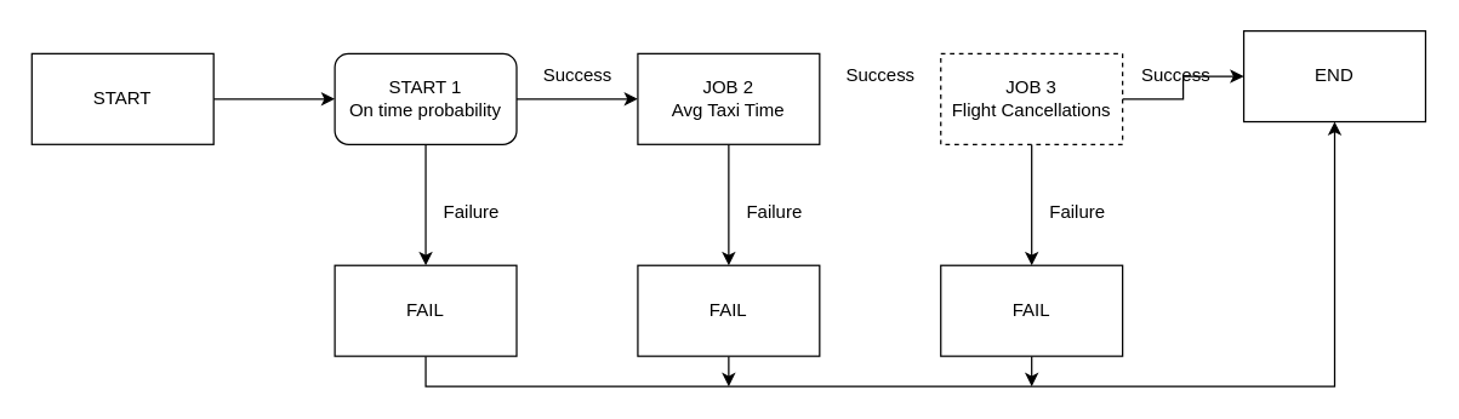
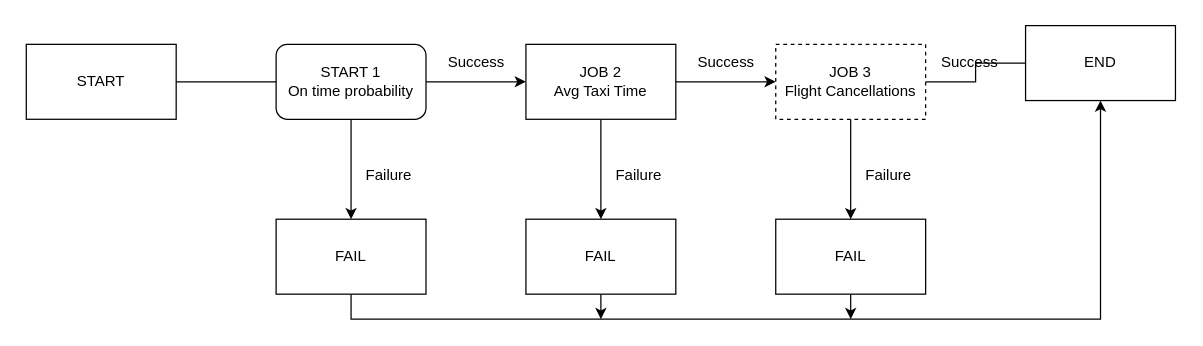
  <mxCell id="0" />
  <mxCell id="1" parent="0" />
- <mxCell id="2" style="edgeStyle=orthogonalEdgeStyle;rounded=0;orthogonalLoop=1;jettySize=auto;html=1;exitX=1;exitY=0.5;exitDx=0;exitDy=0;entryX=0;entryY=0.5;entryDx=0;entryDy=0;strokeColor=light-dark(#000000,#66FF66);" edge="1" parent="1" source="3" target="6"><mxGeometry relative="1" as="geometry" /></mxCell>
+ <mxCell id="2" style="edgeStyle=orthogonalEdgeStyle;rounded=0;orthogonalLoop=1;jettySize=auto;html=1;exitX=1;exitY=0.5;exitDx=0;exitDy=0;entryX=0;entryY=0.5;entryDx=0;entryDy=0;strokeColor=light-dark(#000000,#66FF66);endArrow=none;" edge="1" parent="1" source="3" target="6"><mxGeometry relative="1" as="geometry" /></mxCell>
  <mxCell id="3" value="START" style="rounded=0;whiteSpace=wrap;html=1;" vertex="1" parent="1"><mxGeometry x="20" y="35" width="120" height="60" as="geometry" /></mxCell>
  <mxCell id="4" style="edgeStyle=orthogonalEdgeStyle;rounded=0;orthogonalLoop=1;jettySize=auto;html=1;exitX=1;exitY=0.5;exitDx=0;exitDy=0;entryX=0;entryY=0.5;entryDx=0;entryDy=0;strokeColor=light-dark(#000000,#33FF33);" edge="1" parent="1" source="6" target="9"><mxGeometry relative="1" as="geometry" /></mxCell>
  <mxCell id="5" style="edgeStyle=orthogonalEdgeStyle;rounded=0;orthogonalLoop=1;jettySize=auto;html=1;exitX=0.5;exitY=1;exitDx=0;exitDy=0;entryX=0.5;entryY=0;entryDx=0;entryDy=0;strokeColor=light-dark(#000000,#FF0000);" edge="1" parent="1" source="6" target="15"><mxGeometry relative="1" as="geometry" /></mxCell>
  <mxCell id="6" value="START 1&lt;div&gt;On time probability&lt;/div&gt;" style="rounded=1;whiteSpace=wrap;html=1;" vertex="1" parent="1"><mxGeometry x="220" y="35" width="120" height="60" as="geometry" /></mxCell>
+ <mxCell id="7" style="edgeStyle=orthogonalEdgeStyle;rounded=0;orthogonalLoop=1;jettySize=auto;html=1;exitX=1;exitY=0.5;exitDx=0;exitDy=0;entryX=0;entryY=0.5;entryDx=0;entryDy=0;strokeColor=light-dark(#000000,#33FF33);" edge="1" parent="1" source="9" target="12"><mxGeometry relative="1" as="geometry" /></mxCell>
  <mxCell id="8" style="edgeStyle=orthogonalEdgeStyle;rounded=0;orthogonalLoop=1;jettySize=auto;html=1;exitX=0.5;exitY=1;exitDx=0;exitDy=0;entryX=0.5;entryY=0;entryDx=0;entryDy=0;strokeColor=light-dark(#000000,#FF0000);" edge="1" parent="1" source="9" target="17"><mxGeometry relative="1" as="geometry" /></mxCell>
  <mxCell id="9" value="JOB 2&lt;div&gt;Avg Taxi Time&lt;/div&gt;" style="rounded=0;whiteSpace=wrap;html=1;" vertex="1" parent="1"><mxGeometry x="420" y="35" width="120" height="60" as="geometry" /></mxCell>
- <mxCell id="10" style="edgeStyle=orthogonalEdgeStyle;rounded=0;orthogonalLoop=1;jettySize=auto;html=1;exitX=1;exitY=0.5;exitDx=0;exitDy=0;entryX=0;entryY=0.5;entryDx=0;entryDy=0;strokeColor=light-dark(#000000,#33FF33);" edge="1" parent="1" source="12" target="13"><mxGeometry relative="1" as="geometry" /></mxCell>
+ <mxCell id="10" style="edgeStyle=orthogonalEdgeStyle;rounded=0;orthogonalLoop=1;jettySize=auto;html=1;exitX=1;exitY=0.5;exitDx=0;exitDy=0;entryX=0;entryY=0.5;entryDx=0;entryDy=0;strokeColor=light-dark(#000000,#33FF33);endArrow=none;" edge="1" parent="1" source="12" target="13"><mxGeometry relative="1" as="geometry" /></mxCell>
  <mxCell id="11" style="edgeStyle=orthogonalEdgeStyle;rounded=0;orthogonalLoop=1;jettySize=auto;html=1;exitX=0.5;exitY=1;exitDx=0;exitDy=0;entryX=0.5;entryY=0;entryDx=0;entryDy=0;strokeColor=light-dark(#000000,#FF0000);" edge="1" parent="1" source="12" target="19"><mxGeometry relative="1" as="geometry" /></mxCell>
  <mxCell id="12" value="JOB 3&lt;div&gt;Flight Cancellations&lt;/div&gt;" style="rounded=0;whiteSpace=wrap;html=1;dashed=1;" vertex="1" parent="1"><mxGeometry x="620" y="35" width="120" height="60" as="geometry" /></mxCell>
  <mxCell id="13" value="END" style="rounded=0;whiteSpace=wrap;html=1;" vertex="1" parent="1"><mxGeometry x="820" y="20" width="120" height="60" as="geometry" /></mxCell>
  <mxCell id="14" style="edgeStyle=orthogonalEdgeStyle;rounded=0;orthogonalLoop=1;jettySize=auto;html=1;exitX=0.5;exitY=1;exitDx=0;exitDy=0;entryX=0.5;entryY=1;entryDx=0;entryDy=0;strokeColor=light-dark(#000000,#FF0000);" edge="1" parent="1" source="15" target="13"><mxGeometry relative="1" as="geometry" /></mxCell>
  <mxCell id="15" value="FAIL" style="rounded=0;whiteSpace=wrap;html=1;strokeColor=light-dark(#000000,#FF0000);" vertex="1" parent="1"><mxGeometry x="220" y="175" width="120" height="60" as="geometry" /></mxCell>
  <mxCell id="16" style="edgeStyle=orthogonalEdgeStyle;rounded=0;orthogonalLoop=1;jettySize=auto;html=1;exitX=0.5;exitY=1;exitDx=0;exitDy=0;strokeColor=light-dark(#000000,#FF0000);" edge="1" parent="1" source="17"><mxGeometry relative="1" as="geometry"><mxPoint x="480" y="255" as="targetPoint" /></mxGeometry></mxCell>
  <mxCell id="17" value="FAIL" style="rounded=0;whiteSpace=wrap;html=1;strokeColor=light-dark(#000000,#FF0000);" vertex="1" parent="1"><mxGeometry x="420" y="175" width="120" height="60" as="geometry" /></mxCell>
  <mxCell id="18" style="edgeStyle=orthogonalEdgeStyle;rounded=0;orthogonalLoop=1;jettySize=auto;html=1;exitX=0.5;exitY=1;exitDx=0;exitDy=0;strokeColor=light-dark(#000000,#FF0000);" edge="1" parent="1" source="19"><mxGeometry relative="1" as="geometry"><mxPoint x="680" y="255" as="targetPoint" /></mxGeometry></mxCell>
  <mxCell id="19" value="FAIL" style="rounded=0;whiteSpace=wrap;html=1;strokeColor=light-dark(#000000,#FF0000);" vertex="1" parent="1"><mxGeometry x="620" y="175" width="120" height="60" as="geometry" /></mxCell>
  <mxCell id="20" value="Success" style="text;html=1;align=center;verticalAlign=middle;resizable=0;points=[];autosize=1;strokeColor=none;fillColor=none;fontColor=light-dark(#000000,#000000);" vertex="1" parent="1"><mxGeometry x="345" y="35" width="70" height="30" as="geometry" /></mxCell>
  <mxCell id="21" value="Success" style="text;html=1;align=center;verticalAlign=middle;resizable=0;points=[];autosize=1;strokeColor=none;fillColor=none;fontColor=light-dark(#000000,#000000);" vertex="1" parent="1"><mxGeometry x="545" y="35" width="70" height="30" as="geometry" /></mxCell>
  <mxCell id="22" value="Success" style="text;html=1;align=center;verticalAlign=middle;resizable=0;points=[];autosize=1;strokeColor=none;fillColor=none;labelBackgroundColor=none;fontColor=light-dark(#000000,#000000);" vertex="1" parent="1"><mxGeometry x="740" y="35" width="70" height="30" as="geometry" /></mxCell>
  <mxCell id="23" value="Failure" style="text;html=1;align=center;verticalAlign=middle;resizable=0;points=[];autosize=1;strokeColor=none;fillColor=none;fontColor=light-dark(#000000,#000000);" vertex="1" parent="1"><mxGeometry x="280" y="125" width="60" height="30" as="geometry" /></mxCell>
  <mxCell id="24" value="Failure" style="text;html=1;align=center;verticalAlign=middle;resizable=0;points=[];autosize=1;strokeColor=none;fillColor=none;fontColor=light-dark(#000000,#000000);" vertex="1" parent="1"><mxGeometry x="480" y="125" width="60" height="30" as="geometry" /></mxCell>
  <mxCell id="25" value="Failure" style="text;html=1;align=center;verticalAlign=middle;resizable=0;points=[];autosize=1;strokeColor=none;fillColor=none;fontColor=light-dark(#000000,#000000);" vertex="1" parent="1"><mxGeometry x="680" y="125" width="60" height="30" as="geometry" /></mxCell>
